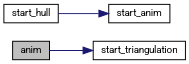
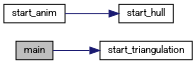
  digraph {
    fontname=Roboto
    rankdir=LR
    node [color=black fillcolor=white fontname=Roboto fontsize=10 shape=record style=filled]
    edge [color=midnightblue fontname=Roboto fontsize=10 labelfontname=Helvetica labelfontsize=10 style=solid]
-   n1 [fillcolor=grey75 fontcolor=black height=0.2 label=anim width=0.4]
+   n1 [fillcolor=grey75 fontcolor=black height=0.2 label=main width=0.4]
    n2 [height=0.2 label=start_triangulation width=0.4]
    n3 [height=0.2 label=start_hull width=0.4]
    n4 [height=0.2 label=start_anim width=0.4]
    n1 -> n2
-   n3 -> n4
+   n4 -> n3
  }
